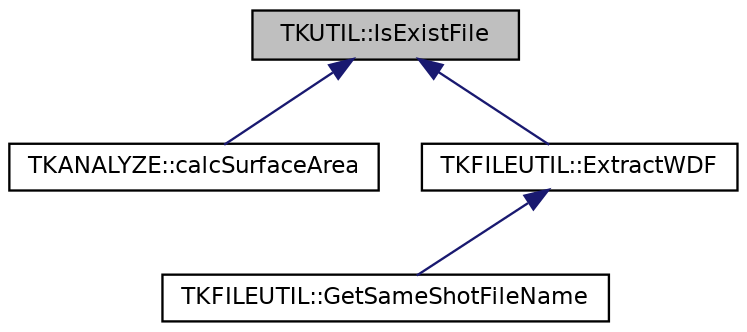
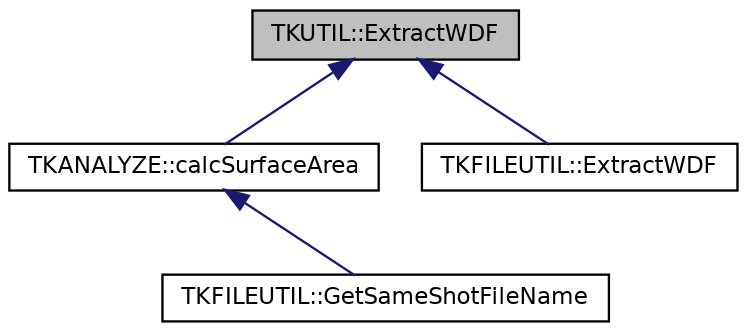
  digraph {
    rankdir=TB
    node [color=black fillcolor=white fontname=Helvetica fontsize=10 shape=record style=filled]
    edge [color=midnightblue dir=back fontname=Helvetica fontsize=10 labelfontname=Helvetica labelfontsize=10 style=solid]
-   n1 [fillcolor=grey75 fontcolor=black height=0.2 label="TKUTIL::IsExistFile" width=0.4]
+   n1 [fillcolor=grey75 fontcolor=black height=0.2 label="TKUTIL::ExtractWDF" width=0.4]
    n2 [height=0.2 label="TKANALYZE::calcSurfaceArea" width=0.4]
    n3 [height=0.2 label="TKFILEUTIL::ExtractWDF" width=0.4]
    n4 [height=0.2 label="TKFILEUTIL::GetSameShotFileName" width=0.4]
    n1 -> n2
    n1 -> n3
-   n3 -> n4
+   n2 -> n4
  }
